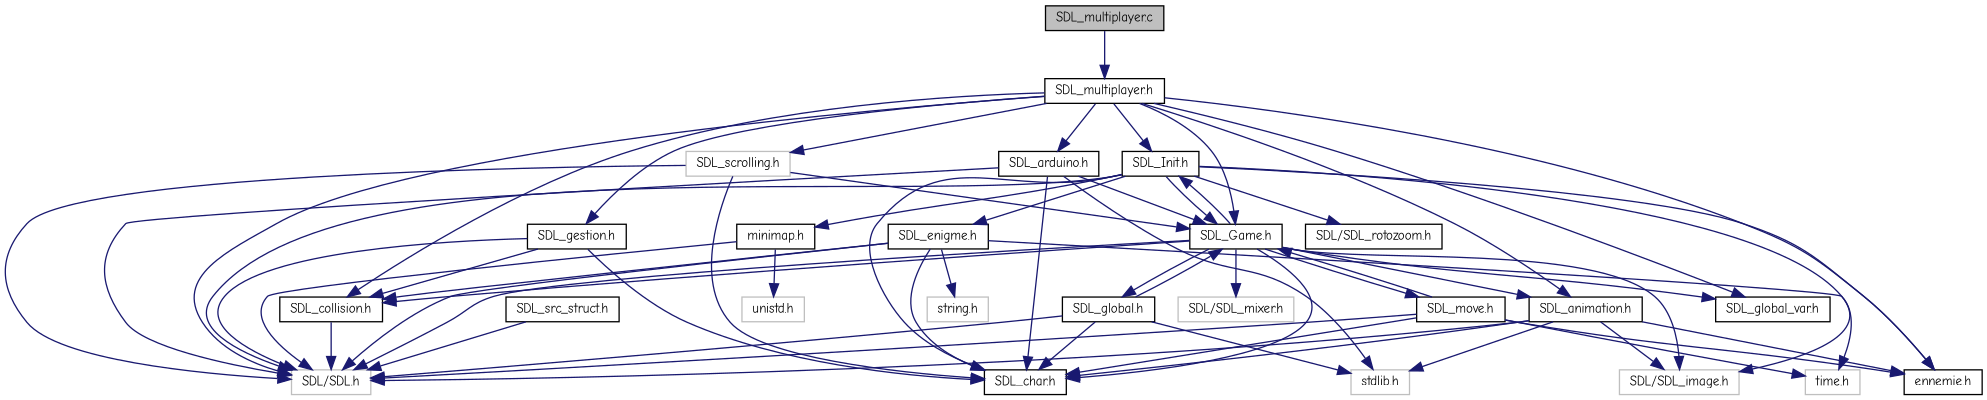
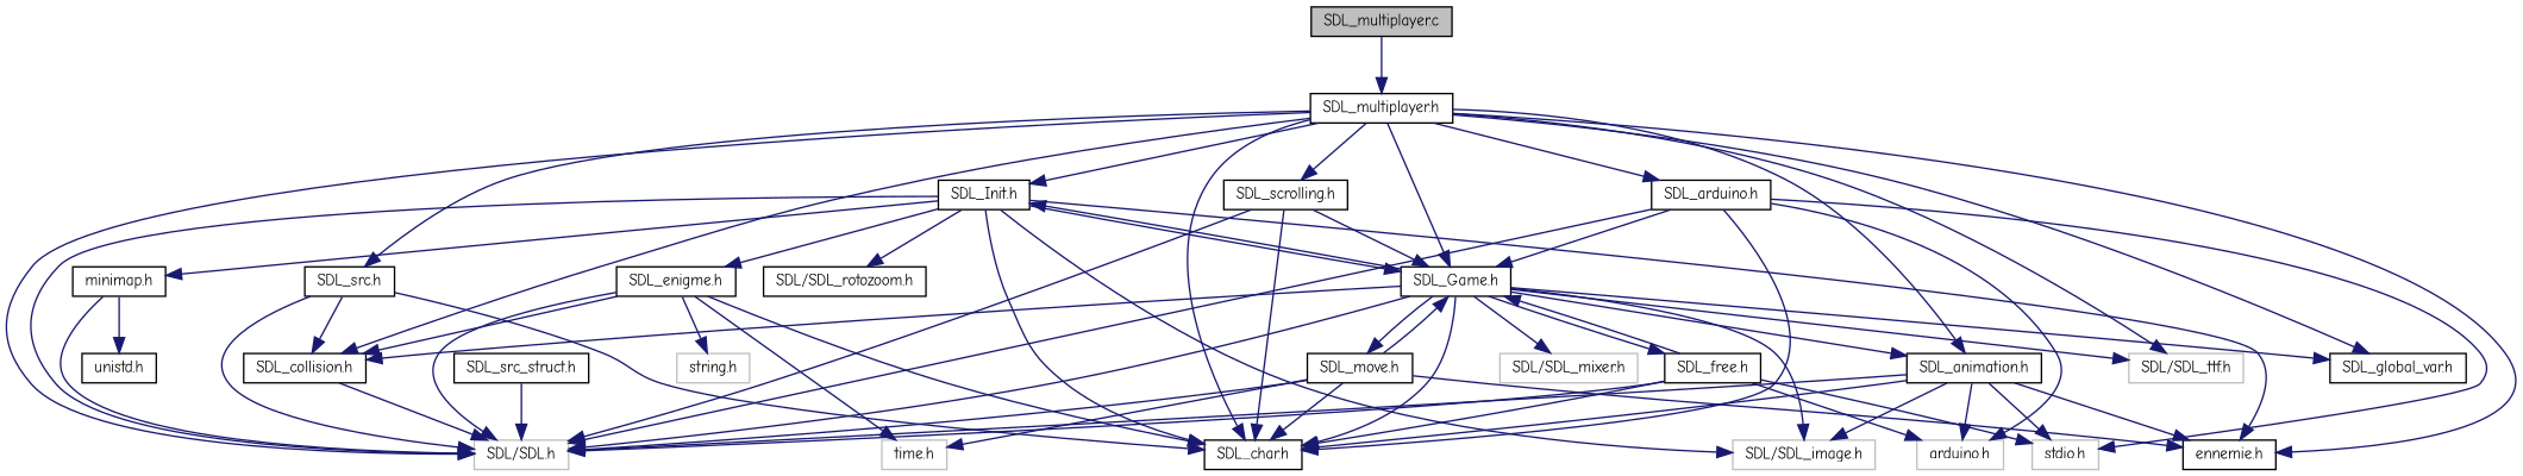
  digraph {
    fontname="Comic Neue"
    node [color=black fillcolor=white fontname="Comic Neue" fontsize=10 shape=record style=filled]
    edge [color=midnightblue fontname="Comic Neue" fontsize=10 labelfontname=Roboto labelfontsize=10 style=solid]
    n1 [fillcolor=grey75 fontcolor=black height=0.2 label="SDL_multiplayer.c" width=0.4]
    n2 [height=0.2 label="SDL_multiplayer.h" width=0.4]
    n3 [color=grey75 height=0.2 label="SDL/SDL.h" width=0.4]
+   n4 [color=grey75 height=0.2 label="SDL/SDL_ttf.h" width=0.4]
    n5 [height=0.2 label="SDL_char.h" width=0.4]
    n6 [height=0.2 label="SDL_global_var.h" width=0.4]
    n7 [height=0.2 label="SDL_Init.h" width=0.4]
    n8 [height=0.2 label="SDL_collision.h" width=0.4]
    n9 [height=0.2 label="SDL_Game.h" width=0.4]
    n10 [height=0.2 label="ennemie.h" width=0.4]
    n11 [height=0.2 label="SDL_animation.h" width=0.4]
-   n12 [color=grey75 height=0.2 label="SDL_scrolling.h" width=0.4]
-   n13 [height=0.2 label="SDL_gestion.h" width=0.4]
+   n12 [height=0.2 label="SDL_scrolling.h" width=0.4]
+   n13 [height=0.2 label="SDL_src.h" width=0.4]
    n14 [height=0.2 label="SDL_arduino.h" width=0.4]
    n15 [color=grey75 height=0.2 label="SDL/SDL_image.h" width=0.4]
    n16 [height=0.2 label="SDL_enigme.h" width=0.4]
    n17 [height=0.2 label="minimap.h" width=0.4]
    n18 [height=0.2 label="SDL/SDL_rotozoom.h" width=0.4]
    n19 [color=grey75 height=0.2 label="SDL/SDL_mixer.h" width=0.4]
    n20 [height=0.2 label="SDL_move.h" width=0.4]
-   n21 [height=0.2 label="SDL_global.h" width=0.4]
-   n22 [color=grey75 height=0.2 label="stdlib.h" width=0.4]
+   n21 [height=0.2 label="SDL_free.h" width=0.4]
+   n22 [color=grey75 height=0.2 label="arduino.h" width=0.4]
+   n23 [color=grey75 height=0.2 label="stdio.h" width=0.4]
    n24 [color=grey75 height=0.2 label="string.h" width=0.4]
    n25 [color=grey75 height=0.2 label="time.h" width=0.4]
-   n26 [color=grey75 height=0.2 label="unistd.h" width=0.4]
+   n26 [height=0.2 label="unistd.h" width=0.4]
    n27 [height=0.2 label="SDL_src_struct.h" width=0.4]
    n1 -> n2
    n2 -> n3
+   n2 -> n4
+   n2 -> n5
    n2 -> n6
    n2 -> n7
    n2 -> n8
    n2 -> n9
    n2 -> n10
    n2 -> n11
    n2 -> n12
    n2 -> n13
    n2 -> n14
    n7 -> n3
    n7 -> n5
    n7 -> n9
    n7 -> n10
    n7 -> n15
    n7 -> n16
    n7 -> n17
    n7 -> n18
    n8 -> n3
    n9 -> n3
+   n9 -> n4
    n9 -> n5
    n9 -> n6
    n9 -> n7
    n9 -> n8
    n9 -> n11
    n9 -> n15
    n9 -> n19
    n9 -> n20
    n9 -> n21
    n11 -> n3
    n11 -> n5
    n11 -> n10
    n11 -> n15
    n11 -> n22
+   n11 -> n23
    n12 -> n3
    n12 -> n5
    n12 -> n9
    n13 -> n3
    n13 -> n5
    n13 -> n8
    n14 -> n3
    n14 -> n5
    n14 -> n9
    n14 -> n22
+   n14 -> n23
    n16 -> n3
    n16 -> n5
    n16 -> n8
    n16 -> n24
    n16 -> n25
    n17 -> n3
    n17 -> n26
    n20 -> n3
    n20 -> n5
    n20 -> n9
    n20 -> n10
    n20 -> n25
    n21 -> n3
    n21 -> n5
    n21 -> n9
    n21 -> n22
+   n21 -> n23
    n27 -> n3
  }
